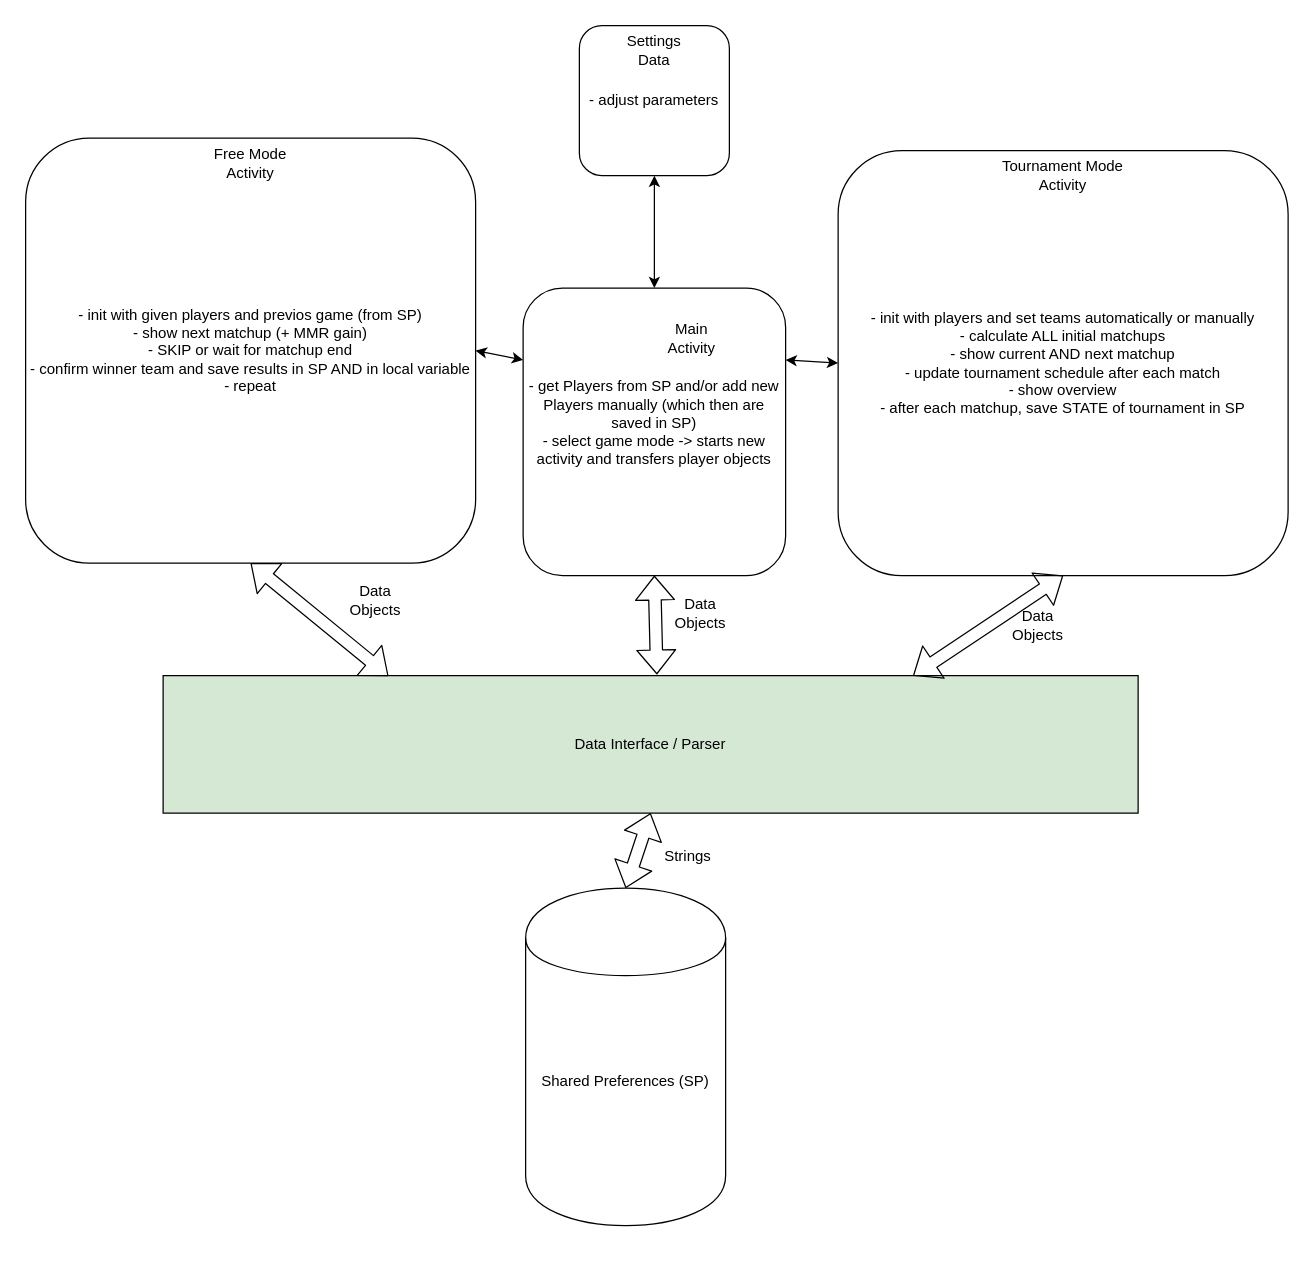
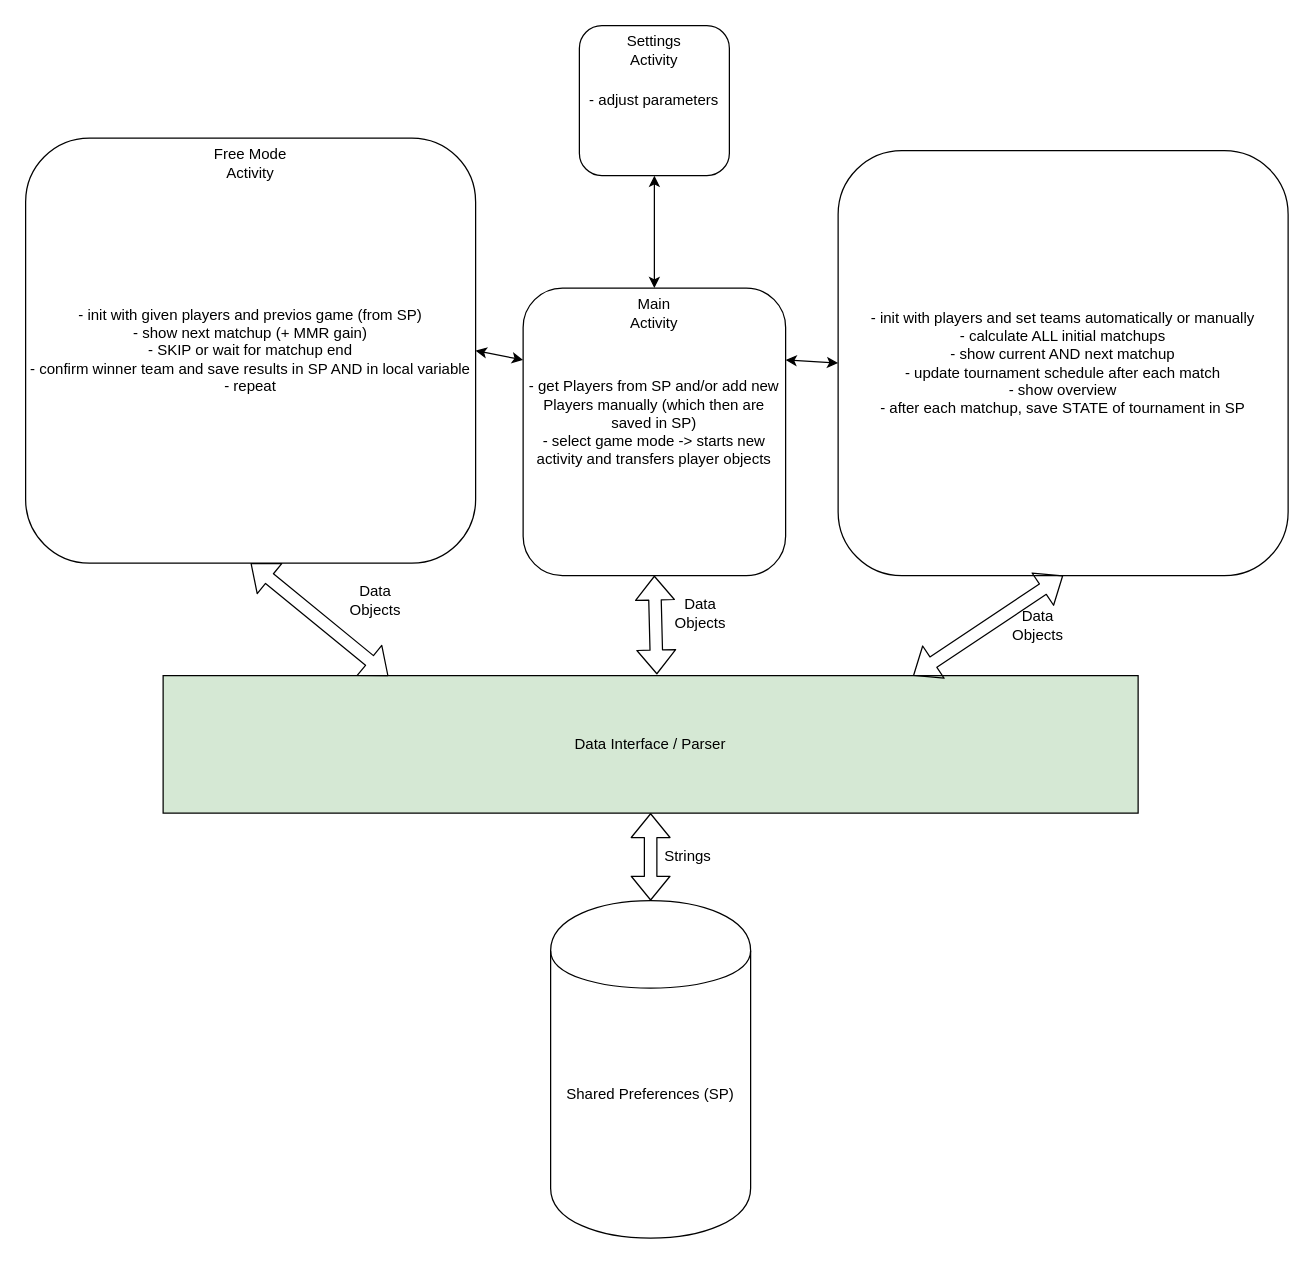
  <mxCell id="0" />
  <mxCell id="1" parent="0" />
  <mxCell id="2" value="" style="group" vertex="1" connectable="0" parent="1"><mxGeometry x="20" y="110" width="360" height="340" as="geometry" /></mxCell>
  <mxCell id="3" value="- init with given players and previos game (from SP)&lt;br&gt;- show next matchup (+ MMR gain)&lt;br&gt;- SKIP or wait for matchup end&lt;br&gt;- confirm winner team and save results in SP AND in local variable&lt;br&gt;- repeat&lt;br&gt;" style="rounded=1;whiteSpace=wrap;html=1;" vertex="1" parent="2"><mxGeometry width="360" height="340" as="geometry" /></mxCell>
  <mxCell id="4" value="Free Mode Activity" style="text;html=1;strokeColor=none;fillColor=none;align=center;verticalAlign=middle;whiteSpace=wrap;rounded=0;" vertex="1" parent="2"><mxGeometry x="130" y="10" width="100" height="20" as="geometry" /></mxCell>
- <mxCell id="5" value="Shared Preferences (SP)" style="shape=cylinder;whiteSpace=wrap;html=1;boundedLbl=1;backgroundOutline=1;" vertex="1" parent="1"><mxGeometry x="420" y="710" width="160" height="270" as="geometry" /></mxCell>
+ <mxCell id="5" value="Shared Preferences (SP)" style="shape=cylinder;whiteSpace=wrap;html=1;boundedLbl=1;backgroundOutline=1;" vertex="1" parent="1"><mxGeometry x="440" y="720" width="160" height="270" as="geometry" /></mxCell>
  <mxCell id="6" value="Data Interface / Parser" style="rounded=0;whiteSpace=wrap;html=1;fillColor=#d5e8d4;" vertex="1" parent="1"><mxGeometry x="130" y="540" width="780" height="110" as="geometry" /></mxCell>
  <mxCell id="7" value="" style="group" vertex="1" connectable="0" parent="1"><mxGeometry x="670" y="120" width="360" height="340" as="geometry" /></mxCell>
  <mxCell id="8" value="- init with players and set teams automatically or manually&lt;br&gt;- calculate ALL initial matchups&lt;br&gt;- show current AND next matchup&lt;br&gt;- update tournament schedule after each match&lt;br&gt;- show overview&lt;br&gt;- after each matchup, save STATE of tournament in SP&lt;br&gt;" style="rounded=1;whiteSpace=wrap;html=1;" vertex="1" parent="7"><mxGeometry width="360" height="340" as="geometry" /></mxCell>
- <mxCell id="9" value="Tournament Mode Activity" style="text;html=1;strokeColor=none;fillColor=none;align=center;verticalAlign=middle;whiteSpace=wrap;rounded=0;" vertex="1" parent="7"><mxGeometry x="130" y="10" width="100" height="20" as="geometry" /></mxCell>
  <mxCell id="10" value="" style="shape=flexArrow;endArrow=classic;startArrow=classic;html=1;entryX=0.5;entryY=1;entryDx=0;entryDy=0;exitX=0.5;exitY=0;exitDx=0;exitDy=0;" edge="1" parent="1" source="5" target="6"><mxGeometry width="50" height="50" relative="1" as="geometry"><mxPoint x="510" y="720" as="sourcePoint" /><mxPoint x="560" y="670" as="targetPoint" /></mxGeometry></mxCell>
  <mxCell id="11" value="" style="shape=flexArrow;endArrow=classic;startArrow=classic;html=1;entryX=0.5;entryY=1;entryDx=0;entryDy=0;exitX=0.231;exitY=0.002;exitDx=0;exitDy=0;exitPerimeter=0;" edge="1" parent="1" source="6" target="3"><mxGeometry width="50" height="50" relative="1" as="geometry"><mxPoint x="270" y="530" as="sourcePoint" /><mxPoint x="320" y="480" as="targetPoint" /></mxGeometry></mxCell>
  <mxCell id="12" value="" style="shape=flexArrow;endArrow=classic;startArrow=classic;html=1;entryX=0.5;entryY=1;entryDx=0;entryDy=0;" edge="1" parent="1" target="8"><mxGeometry width="50" height="50" relative="1" as="geometry"><mxPoint x="730" y="540" as="sourcePoint" /><mxPoint x="810" y="470" as="targetPoint" /></mxGeometry></mxCell>
  <mxCell id="13" value="Strings" style="text;html=1;strokeColor=none;fillColor=none;align=center;verticalAlign=middle;whiteSpace=wrap;rounded=0;" vertex="1" parent="1"><mxGeometry x="530" y="675" width="40" height="20" as="geometry" /></mxCell>
  <mxCell id="14" value="Data Objects" style="text;html=1;strokeColor=none;fillColor=none;align=center;verticalAlign=middle;whiteSpace=wrap;rounded=0;" vertex="1" parent="1"><mxGeometry x="280" y="470" width="40" height="20" as="geometry" /></mxCell>
  <mxCell id="15" value="Data Objects" style="text;html=1;strokeColor=none;fillColor=none;align=center;verticalAlign=middle;whiteSpace=wrap;rounded=0;" vertex="1" parent="1"><mxGeometry x="810" y="490" width="40" height="20" as="geometry" /></mxCell>
  <mxCell id="16" value="" style="shape=flexArrow;endArrow=classic;startArrow=classic;html=1;entryX=0.5;entryY=1;entryDx=0;entryDy=0;" edge="1" parent="1" target="21"><mxGeometry width="50" height="50" relative="1" as="geometry"><mxPoint x="525" y="539" as="sourcePoint" /><mxPoint x="570" y="450" as="targetPoint" /></mxGeometry></mxCell>
  <mxCell id="17" value="" style="endArrow=classic;startArrow=classic;html=1;exitX=0;exitY=0.25;exitDx=0;exitDy=0;entryX=1;entryY=0.5;entryDx=0;entryDy=0;" edge="1" parent="1" source="21" target="3"><mxGeometry width="50" height="50" relative="1" as="geometry"><mxPoint x="480" y="300" as="sourcePoint" /><mxPoint x="530" y="250" as="targetPoint" /></mxGeometry></mxCell>
  <mxCell id="18" value="" style="endArrow=classic;startArrow=classic;html=1;exitX=1;exitY=0.25;exitDx=0;exitDy=0;entryX=0;entryY=0.5;entryDx=0;entryDy=0;" edge="1" parent="1" source="21" target="8"><mxGeometry width="50" height="50" relative="1" as="geometry"><mxPoint x="590" y="320" as="sourcePoint" /><mxPoint x="640" y="270" as="targetPoint" /></mxGeometry></mxCell>
  <mxCell id="19" value="Data Objects" style="text;html=1;strokeColor=none;fillColor=none;align=center;verticalAlign=middle;whiteSpace=wrap;rounded=0;" vertex="1" parent="1"><mxGeometry x="540" y="480" width="40" height="20" as="geometry" /></mxCell>
  <mxCell id="20" value="" style="group" vertex="1" connectable="0" parent="1"><mxGeometry x="418" y="230" width="210" height="230" as="geometry" /></mxCell>
  <mxCell id="21" value="- get Players from SP and/or add new Players manually (which then are saved in SP)&lt;br&gt;- select game mode -&amp;gt; starts new activity and transfers player objects&lt;br&gt;&lt;br&gt;" style="rounded=1;whiteSpace=wrap;html=1;" vertex="1" parent="20"><mxGeometry width="210" height="230" as="geometry" /></mxCell>
- <mxCell id="22" value="Main Activity&lt;br&gt;" style="text;html=1;strokeColor=none;fillColor=none;align=center;verticalAlign=middle;whiteSpace=wrap;rounded=0;" vertex="1" parent="20"><mxGeometry x="115" y="30" width="40" height="20" as="geometry" /></mxCell>
+ <mxCell id="22" value="Main Activity&lt;br&gt;" style="text;html=1;strokeColor=none;fillColor=none;align=center;verticalAlign=middle;whiteSpace=wrap;rounded=0;" vertex="1" parent="20"><mxGeometry x="85" y="10" width="40" height="20" as="geometry" /></mxCell>
  <mxCell id="23" value="" style="endArrow=classic;startArrow=classic;html=1;exitX=0.5;exitY=0;exitDx=0;exitDy=0;entryX=0.5;entryY=1;entryDx=0;entryDy=0;" edge="1" parent="1" source="21" target="24"><mxGeometry width="50" height="50" relative="1" as="geometry"><mxPoint x="450" y="220" as="sourcePoint" /><mxPoint x="510" y="140" as="targetPoint" /></mxGeometry></mxCell>
  <mxCell id="24" value="- adjust parameters" style="rounded=1;whiteSpace=wrap;html=1;" vertex="1" parent="1"><mxGeometry x="463" y="20" width="120" height="120" as="geometry" /></mxCell>
- <mxCell id="25" value="Settings Data" style="text;html=1;strokeColor=none;fillColor=none;align=center;verticalAlign=middle;whiteSpace=wrap;rounded=0;" vertex="1" parent="1"><mxGeometry x="503" y="30" width="40" height="20" as="geometry" /></mxCell>
+ <mxCell id="25" value="Settings Activity" style="text;html=1;strokeColor=none;fillColor=none;align=center;verticalAlign=middle;whiteSpace=wrap;rounded=0;" vertex="1" parent="1"><mxGeometry x="503" y="30" width="40" height="20" as="geometry" /></mxCell>
